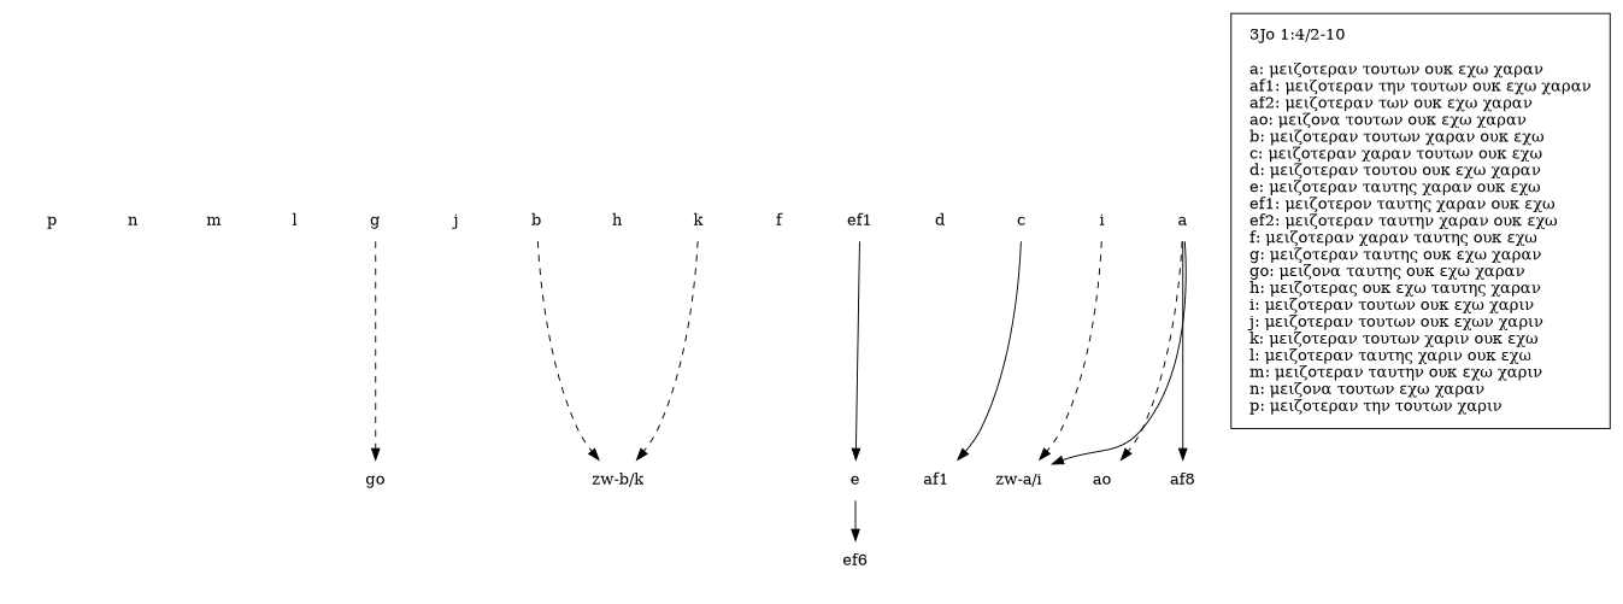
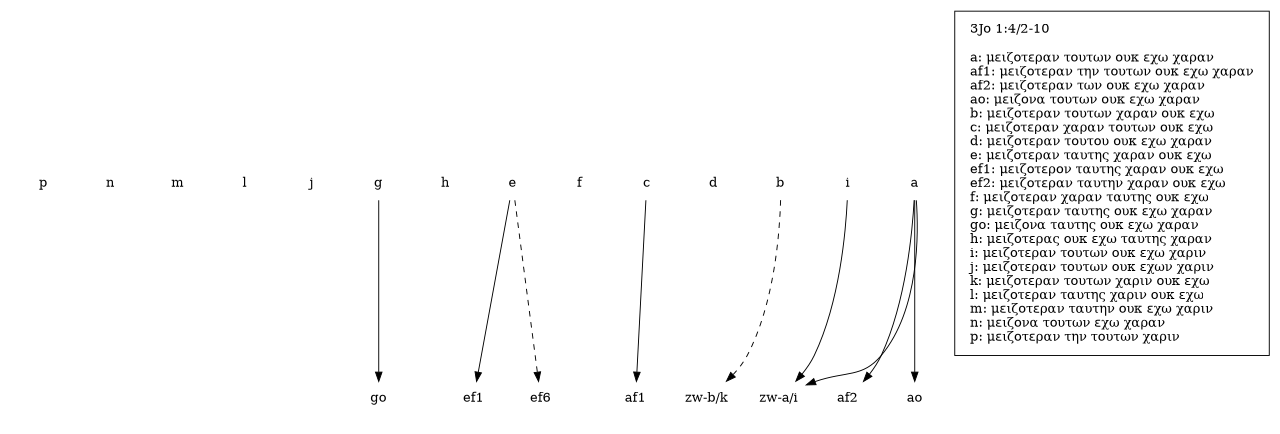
  digraph {
    node [shape=plaintext]
    edge [style=solid]
    n1 [label=a]
    n2 [label=af1]
-   n3 [label=af8]
+   n3 [label=af2]
    n4 [label=ao]
    n5 [label="zw-a/i"]
    n6 [label=b]
    n7 [label="zw-b/k"]
    n8 [label=c]
    n9 [label=d]
    n10 [label=e]
    n11 [label=ef1]
    n12 [label=ef6]
    n13 [label=f]
    n14 [label=g]
    n15 [label=go]
    n16 [label=h]
    n17 [label=i]
    n18 [label=j]
-   n19 [label=k]
    n20 [label=l]
    n21 [label=m]
    n22 [label=n]
    n23 [label=p]
    n24 [label="3Jo 1:4/2-10\l\la: μειζοτεραν τουτων ουκ εχω χαραν\laf1: μειζοτεραν την τουτων ουκ εχω χαραν\laf2: μειζοτεραν των ουκ εχω χαραν\lao: μειζονα τουτων ουκ εχω χαραν\lb: μειζοτεραν τουτων χαραν ουκ εχω\lc: μειζοτεραν χαραν τουτων ουκ εχω\ld: μειζοτεραν τουτου ουκ εχω χαραν\le: μειζοτεραν ταυτης χαραν ουκ εχω\lef1: μειζοτερον ταυτης χαραν ουκ εχω\lef2: μειζοτεραν ταυτην χαραν ουκ εχω\lf: μειζοτεραν χαραν ταυτης ουκ εχω\lg: μειζοτεραν ταυτης ουκ εχω χαραν\lgo: μειζονα ταυτης ουκ εχω χαραν\lh: μειζοτερας ουκ εχω ταυτης χαραν\li: μειζοτεραν τουτων ουκ εχω χαριν\lj: μειζοτεραν τουτων ουκ εχων χαριν\lk: μειζοτεραν τουτων χαριν ουκ εχω\ll: μειζοτεραν ταυτης χαριν ουκ εχω\lm: μειζοτεραν ταυτην ουκ εχω χαριν\ln: μειζονα τουτων εχω χαραν\lp: μειζοτεραν την τουτων χαριν\l"]
    subgraph cluster_1 {
      style=invis
      n1
      n2
      n3
      n4
      n5
      n6
      n7
      n8
      n9
      n10
      n11
      n12
      n13
      n14
      n15
      n16
      n17
      n18
-     n19
      n20
      n21
      n22
      n23
    }
    subgraph cluster_2 {
      n24
    }
    n1 -> n3
-   n1 -> n4 [style=dashed]
+   n1 -> n4
    n1 -> n5
    n6 -> n7 [style=dashed]
    n8 -> n2
-   n11 -> n10
-   n10 -> n12
-   n14 -> n15 [style=dashed]
-   n17 -> n5 [style=dashed]
-   n19 -> n7 [style=dashed]
+   n10 -> n11
+   n10 -> n12 [style=dashed]
+   n14 -> n15
+   n17 -> n5
  }
